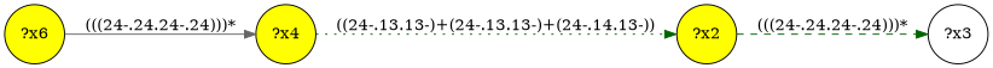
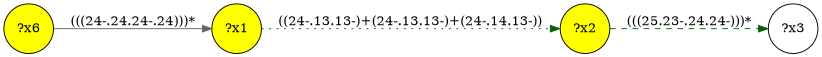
  digraph {
    rankdir=LR
    node [fillcolor=yellow shape=circle style="filled,"]
    edge [color=darkgreen]
    n1 [label="?x2"]
    n2 [label="?x3" fillcolor="" style=""]
-   n3 [label="?x4"]
+   n3 [label="?x1"]
    n4 [label="?x6"]
-   n1 -> n2 [label="(((24-.24.24-.24)))*" style=dashed]
+   n1 -> n2 [label="(((25.23-.24.24-)))*" style=dashed]
    n3 -> n1 [label="((24-.13.13-)+(24-.13.13-)+(24-.14.13-))" style=dotted]
    n4 -> n3 [color=gray40 label="(((24-.24.24-.24)))*" style=solid]
  }
